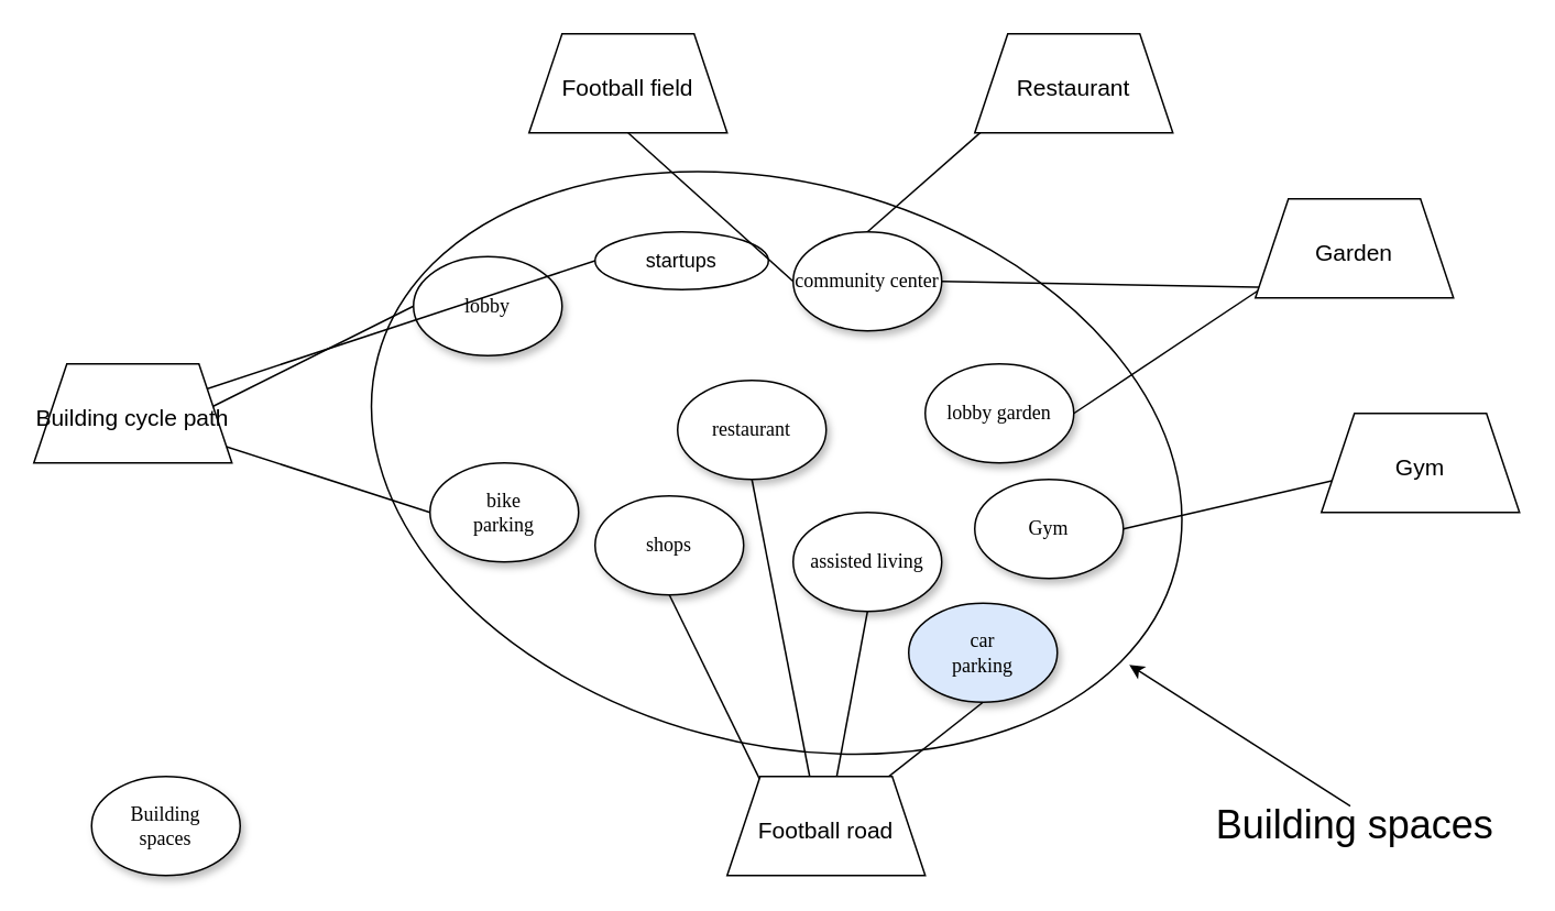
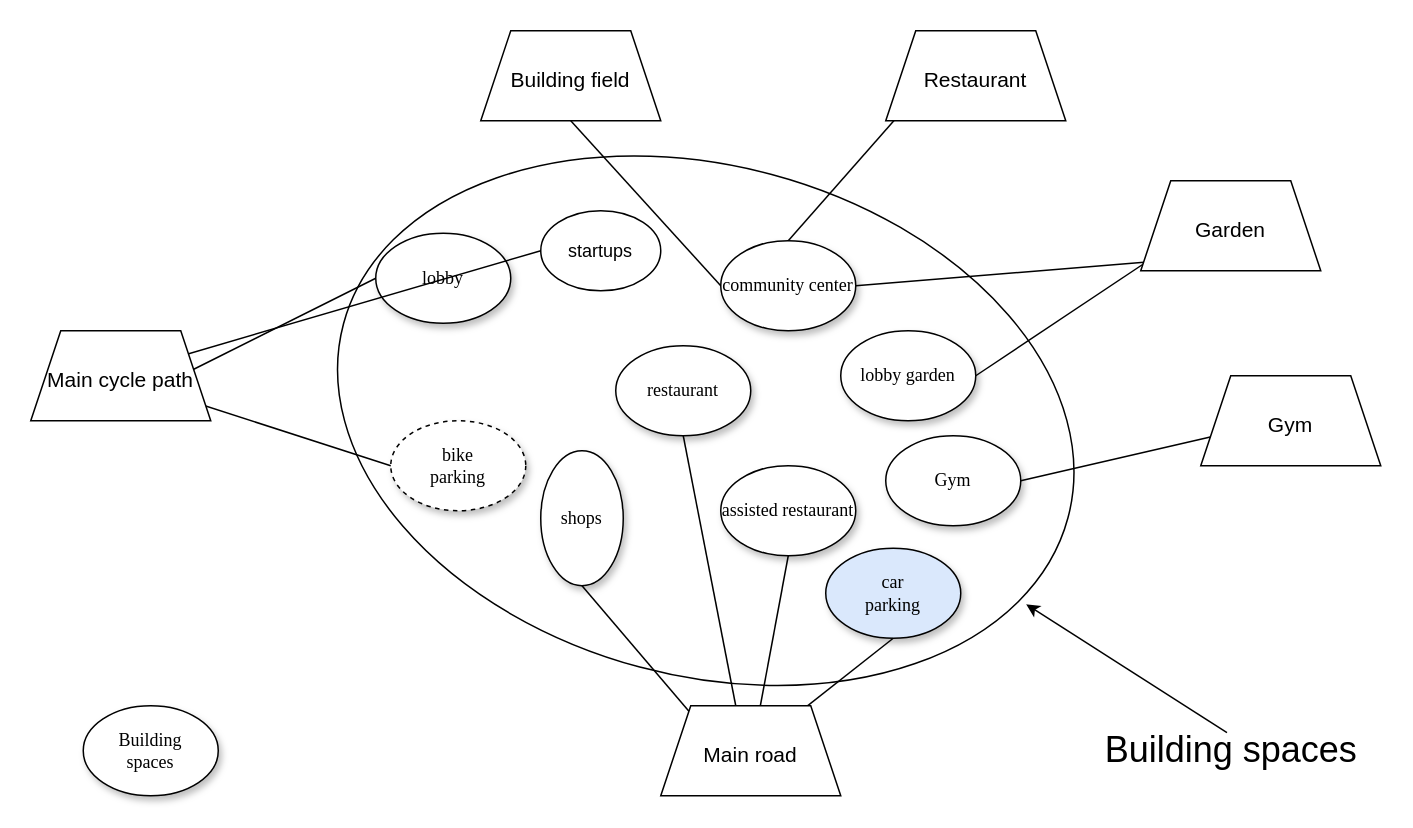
  <mxCell id="0" />
  <mxCell id="1" parent="0" />
  <mxCell id="2" value="" style="ellipse;whiteSpace=wrap;html=1;rotation=15;" vertex="1" parent="1"><mxGeometry x="220" y="110" width="500" height="340" as="geometry" /></mxCell>
- <mxCell id="3" value="community center" style="ellipse;whiteSpace=wrap;html=1;rounded=0;shadow=1;comic=0;labelBackgroundColor=none;strokeWidth=1;fontFamily=Verdana;fontSize=12;align=center;" parent="1" vertex="1"><mxGeometry x="480" y="140" width="90" height="60" as="geometry" /></mxCell>
+ <mxCell id="3" value="community center" style="ellipse;whiteSpace=wrap;html=1;rounded=0;shadow=1;comic=0;labelBackgroundColor=none;strokeWidth=1;fontFamily=Verdana;fontSize=12;align=center;" parent="1" vertex="1"><mxGeometry x="480" y="160" width="90" height="60" as="geometry" /></mxCell>
  <mxCell id="4" value="lobby garden" style="ellipse;whiteSpace=wrap;html=1;rounded=0;shadow=1;comic=0;labelBackgroundColor=none;strokeWidth=1;fontFamily=Verdana;fontSize=12;align=center;" parent="1" vertex="1"><mxGeometry x="560" y="220" width="90" height="60" as="geometry" /></mxCell>
  <mxCell id="5" value="restaurant" style="ellipse;whiteSpace=wrap;html=1;rounded=0;shadow=1;comic=0;labelBackgroundColor=none;strokeWidth=1;fontFamily=Verdana;fontSize=12;align=center;" parent="1" vertex="1"><mxGeometry x="410" y="230" width="90" height="60" as="geometry" /></mxCell>
  <mxCell id="6" value="Gym" style="ellipse;whiteSpace=wrap;html=1;rounded=0;shadow=1;comic=0;labelBackgroundColor=none;strokeWidth=1;fontFamily=Verdana;fontSize=12;align=center;" parent="1" vertex="1"><mxGeometry x="590" y="290" width="90" height="60" as="geometry" /></mxCell>
- <mxCell id="7" value="shops" style="ellipse;whiteSpace=wrap;html=1;rounded=0;shadow=1;comic=0;labelBackgroundColor=none;strokeWidth=1;fontFamily=Verdana;fontSize=12;align=center;" parent="1" vertex="1"><mxGeometry x="360" y="300" width="90" height="60" as="geometry" /></mxCell>
+ <mxCell id="7" value="shops" style="ellipse;whiteSpace=wrap;html=1;rounded=0;shadow=1;comic=0;labelBackgroundColor=none;strokeWidth=1;fontFamily=Verdana;fontSize=12;align=center;" parent="1" vertex="1"><mxGeometry x="360" y="300" width="55" height="90" as="geometry" /></mxCell>
  <mxCell id="8" value="lobby" style="ellipse;whiteSpace=wrap;html=1;rounded=0;shadow=1;comic=0;labelBackgroundColor=none;strokeWidth=1;fontFamily=Verdana;fontSize=12;align=center;" parent="1" vertex="1"><mxGeometry x="250" y="155" width="90" height="60" as="geometry" /></mxCell>
- <mxCell id="9" value="assisted living" style="ellipse;whiteSpace=wrap;html=1;rounded=0;shadow=1;comic=0;labelBackgroundColor=none;strokeWidth=1;fontFamily=Verdana;fontSize=12;align=center;" parent="1" vertex="1"><mxGeometry x="480" y="310" width="90" height="60" as="geometry" /></mxCell>
- <mxCell id="10" value="startups" style="ellipse;whiteSpace=wrap;html=1;" parent="1" vertex="1"><mxGeometry x="360" y="140" width="105" height="35" as="geometry" /></mxCell>
+ <mxCell id="9" value="assisted restaurant" style="ellipse;whiteSpace=wrap;html=1;rounded=0;shadow=1;comic=0;labelBackgroundColor=none;strokeWidth=1;fontFamily=Verdana;fontSize=12;align=center;" parent="1" vertex="1"><mxGeometry x="480" y="310" width="90" height="60" as="geometry" /></mxCell>
+ <mxCell id="10" value="startups" style="ellipse;whiteSpace=wrap;html=1;" parent="1" vertex="1"><mxGeometry x="360" y="140" width="80" height="53.33" as="geometry" /></mxCell>
  <mxCell id="11" value="" style="endArrow=none;html=1;rounded=0;exitX=1;exitY=0.5;exitDx=0;exitDy=0;entryX=0;entryY=0.5;entryDx=0;entryDy=0;" edge="1" parent="1" target="8"><mxGeometry width="50" height="50" relative="1" as="geometry"><mxPoint x="120" y="250" as="sourcePoint" /><mxPoint x="530" y="230" as="targetPoint" /></mxGeometry></mxCell>
  <mxCell id="12" value="" style="endArrow=none;html=1;rounded=0;entryX=0;entryY=0.5;entryDx=0;entryDy=0;" edge="1" parent="1" target="10"><mxGeometry width="50" height="50" relative="1" as="geometry"><mxPoint x="116.21" y="237.95" as="sourcePoint" /><mxPoint x="530" y="230" as="targetPoint" /></mxGeometry></mxCell>
  <mxCell id="13" value="" style="endArrow=none;html=1;rounded=0;entryX=0.5;entryY=1;entryDx=0;entryDy=0;exitX=0;exitY=0;exitDx=0;exitDy=0;" edge="1" parent="1" target="7"><mxGeometry width="50" height="50" relative="1" as="geometry"><mxPoint x="463.18" y="478.787" as="sourcePoint" /><mxPoint x="530" y="330" as="targetPoint" /></mxGeometry></mxCell>
  <mxCell id="14" value="" style="endArrow=none;html=1;rounded=0;exitX=0.622;exitY=0.037;exitDx=0;exitDy=0;entryX=0.5;entryY=1;entryDx=0;entryDy=0;exitPerimeter=0;" edge="1" parent="1" target="9"><mxGeometry width="50" height="50" relative="1" as="geometry"><mxPoint x="505.98" y="472.22" as="sourcePoint" /><mxPoint x="530" y="330" as="targetPoint" /></mxGeometry></mxCell>
  <mxCell id="15" value="" style="endArrow=none;html=1;rounded=0;exitX=1;exitY=0.5;exitDx=0;exitDy=0;entryX=0;entryY=0.5;entryDx=0;entryDy=0;" edge="1" parent="1" source="6"><mxGeometry width="50" height="50" relative="1" as="geometry"><mxPoint x="480" y="380" as="sourcePoint" /><mxPoint x="810" y="290" as="targetPoint" /></mxGeometry></mxCell>
  <mxCell id="16" value="" style="endArrow=none;html=1;rounded=0;entryX=0;entryY=0.5;entryDx=0;entryDy=0;exitX=1;exitY=0.5;exitDx=0;exitDy=0;" edge="1" parent="1" source="4"><mxGeometry width="50" height="50" relative="1" as="geometry"><mxPoint x="480" y="380" as="sourcePoint" /><mxPoint x="770" y="170" as="targetPoint" /></mxGeometry></mxCell>
  <mxCell id="17" value="" style="endArrow=none;html=1;rounded=0;exitX=0.5;exitY=1;exitDx=0;exitDy=0;" edge="1" parent="1" source="5"><mxGeometry width="50" height="50" relative="1" as="geometry"><mxPoint x="480" y="180" as="sourcePoint" /><mxPoint x="490" y="470" as="targetPoint" /></mxGeometry></mxCell>
  <mxCell id="18" value="" style="endArrow=none;html=1;rounded=0;exitX=1;exitY=0.5;exitDx=0;exitDy=0;" edge="1" parent="1" source="3"><mxGeometry width="50" height="50" relative="1" as="geometry"><mxPoint x="480" y="180" as="sourcePoint" /><mxPoint x="770.334" y="173.646" as="targetPoint" /></mxGeometry></mxCell>
  <mxCell id="19" value="" style="endArrow=none;html=1;rounded=0;entryX=0.5;entryY=1;entryDx=0;entryDy=0;exitX=0;exitY=0.5;exitDx=0;exitDy=0;" edge="1" parent="1" source="3"><mxGeometry width="50" height="50" relative="1" as="geometry"><mxPoint x="480" y="180" as="sourcePoint" /><mxPoint x="380" y="80" as="targetPoint" /></mxGeometry></mxCell>
  <mxCell id="20" value="" style="endArrow=none;html=1;rounded=0;entryX=0;entryY=1;entryDx=0;entryDy=0;exitX=0.5;exitY=0;exitDx=0;exitDy=0;" edge="1" parent="1" source="3"><mxGeometry width="50" height="50" relative="1" as="geometry"><mxPoint x="480" y="180" as="sourcePoint" /><mxPoint x="603.18" y="71.213" as="targetPoint" /></mxGeometry></mxCell>
- <mxCell id="21" value="bike&lt;br&gt;parking" style="ellipse;whiteSpace=wrap;html=1;rounded=0;shadow=1;comic=0;labelBackgroundColor=none;strokeWidth=1;fontFamily=Verdana;fontSize=12;align=center;" vertex="1" parent="1"><mxGeometry x="260" y="280" width="90" height="60" as="geometry" /></mxCell>
+ <mxCell id="21" value="bike&lt;br&gt;parking" style="ellipse;whiteSpace=wrap;html=1;rounded=0;shadow=1;comic=0;labelBackgroundColor=none;strokeWidth=1;fontFamily=Verdana;fontSize=12;align=center;dashed=1;" vertex="1" parent="1"><mxGeometry x="260" y="280" width="90" height="60" as="geometry" /></mxCell>
  <mxCell id="22" value="" style="endArrow=none;html=1;rounded=0;exitX=0.978;exitY=0.737;exitDx=0;exitDy=0;exitPerimeter=0;entryX=0;entryY=0.5;entryDx=0;entryDy=0;" edge="1" parent="1" target="21"><mxGeometry width="50" height="50" relative="1" as="geometry"><mxPoint x="118.02" y="264.22" as="sourcePoint" /><mxPoint x="530" y="220" as="targetPoint" /></mxGeometry></mxCell>
  <mxCell id="23" value="car&lt;br&gt;parking" style="ellipse;whiteSpace=wrap;html=1;rounded=0;shadow=1;comic=0;labelBackgroundColor=none;strokeWidth=1;fontFamily=Verdana;fontSize=12;align=center;fillColor=#dae8fc;" vertex="1" parent="1"><mxGeometry x="550" y="365" width="90" height="60" as="geometry" /></mxCell>
  <mxCell id="24" value="" style="endArrow=none;html=1;rounded=0;entryX=0.5;entryY=1;entryDx=0;entryDy=0;exitX=1;exitY=0;exitDx=0;exitDy=0;" edge="1" parent="1" target="23"><mxGeometry width="50" height="50" relative="1" as="geometry"><mxPoint x="526.82" y="478.787" as="sourcePoint" /><mxPoint x="530" y="320" as="targetPoint" /></mxGeometry></mxCell>
  <mxCell id="25" value="&lt;font style=&quot;font-size: 24px&quot;&gt;Building spaces&lt;/font&gt;" style="text;html=1;align=center;verticalAlign=middle;resizable=0;points=[];autosize=1;strokeColor=none;fillColor=none;" vertex="1" parent="1"><mxGeometry x="730" y="490" width="180" height="20" as="geometry" /></mxCell>
  <mxCell id="26" value="" style="endArrow=classic;html=1;rounded=0;fontSize=24;entryX=0.976;entryY=0.685;entryDx=0;entryDy=0;entryPerimeter=0;exitX=0.486;exitY=-0.106;exitDx=0;exitDy=0;exitPerimeter=0;" edge="1" parent="1" source="25" target="2"><mxGeometry width="50" height="50" relative="1" as="geometry"><mxPoint x="810" y="470" as="sourcePoint" /><mxPoint x="860" y="420" as="targetPoint" /></mxGeometry></mxCell>
- <mxCell id="27" value="&lt;font style=&quot;font-size: 14px&quot;&gt;Building cycle path&lt;/font&gt;" style="shape=trapezoid;perimeter=trapezoidPerimeter;whiteSpace=wrap;html=1;fixedSize=1;fontSize=24;" vertex="1" parent="1"><mxGeometry x="20" y="220" width="120" height="60" as="geometry" /></mxCell>
- <mxCell id="28" value="&lt;font style=&quot;font-size: 14px&quot;&gt;Football road&lt;/font&gt;" style="shape=trapezoid;perimeter=trapezoidPerimeter;whiteSpace=wrap;html=1;fixedSize=1;fontSize=24;" vertex="1" parent="1"><mxGeometry x="440" y="470" width="120" height="60" as="geometry" /></mxCell>
+ <mxCell id="27" value="&lt;font style=&quot;font-size: 14px&quot;&gt;Main cycle path&lt;/font&gt;" style="shape=trapezoid;perimeter=trapezoidPerimeter;whiteSpace=wrap;html=1;fixedSize=1;fontSize=24;" vertex="1" parent="1"><mxGeometry x="20" y="220" width="120" height="60" as="geometry" /></mxCell>
+ <mxCell id="28" value="&lt;font style=&quot;font-size: 14px&quot;&gt;Main road&lt;/font&gt;" style="shape=trapezoid;perimeter=trapezoidPerimeter;whiteSpace=wrap;html=1;fixedSize=1;fontSize=24;" vertex="1" parent="1"><mxGeometry x="440" y="470" width="120" height="60" as="geometry" /></mxCell>
  <mxCell id="29" value="&lt;font style=&quot;font-size: 14px&quot;&gt;Gym&lt;/font&gt;" style="shape=trapezoid;perimeter=trapezoidPerimeter;whiteSpace=wrap;html=1;fixedSize=1;fontSize=24;" vertex="1" parent="1"><mxGeometry x="800" y="250" width="120" height="60" as="geometry" /></mxCell>
  <mxCell id="30" value="&lt;font style=&quot;font-size: 14px&quot;&gt;Garden&lt;/font&gt;" style="shape=trapezoid;perimeter=trapezoidPerimeter;whiteSpace=wrap;html=1;fixedSize=1;fontSize=24;" vertex="1" parent="1"><mxGeometry x="760" y="120" width="120" height="60" as="geometry" /></mxCell>
  <mxCell id="31" value="&lt;font style=&quot;font-size: 14px&quot;&gt;Restaurant&lt;/font&gt;" style="shape=trapezoid;perimeter=trapezoidPerimeter;whiteSpace=wrap;html=1;fixedSize=1;fontSize=24;" vertex="1" parent="1"><mxGeometry x="590" y="20" width="120" height="60" as="geometry" /></mxCell>
- <mxCell id="32" value="&lt;font style=&quot;font-size: 14px&quot;&gt;Football field&lt;/font&gt;" style="shape=trapezoid;perimeter=trapezoidPerimeter;whiteSpace=wrap;html=1;fixedSize=1;fontSize=24;" vertex="1" parent="1"><mxGeometry x="320" y="20" width="120" height="60" as="geometry" /></mxCell>
+ <mxCell id="32" value="&lt;font style=&quot;font-size: 14px&quot;&gt;Building field&lt;/font&gt;" style="shape=trapezoid;perimeter=trapezoidPerimeter;whiteSpace=wrap;html=1;fixedSize=1;fontSize=24;" vertex="1" parent="1"><mxGeometry x="320" y="20" width="120" height="60" as="geometry" /></mxCell>
  <mxCell id="33" value="Building&lt;br&gt;spaces" style="ellipse;whiteSpace=wrap;html=1;rounded=0;shadow=1;comic=0;labelBackgroundColor=none;strokeWidth=1;fontFamily=Verdana;fontSize=12;align=center;" vertex="1" parent="1"><mxGeometry x="55" y="470" width="90" height="60" as="geometry" /></mxCell>
